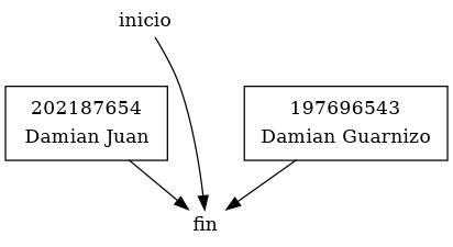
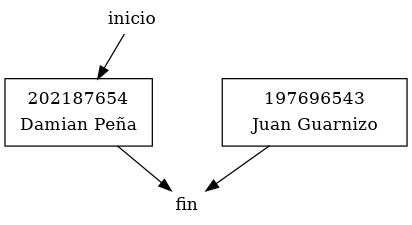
  digraph {
    rankdir=TB
    node [shape=none]
    n1 [height=0 label=inicio style=bold width=0]
-   n2 [label=<<TABLE border="0"><TR><TD ALIGN="CENTER">202187654</TD></TR><TR><TD ALIGN="CENTER">Damian Juan</TD></TR></TABLE>> shape=record]
+   n2 [label=<<TABLE border="0"><TR><TD ALIGN="CENTER">202187654</TD></TR><TR><TD ALIGN="CENTER">Damian Peña</TD></TR></TABLE>> shape=record]
    n3 [height=0 label=fin style=bold width=0]
-   n4 [label=<<TABLE border="0"><TR><TD ALIGN="CENTER">197696543</TD></TR><TR><TD ALIGN="CENTER">Damian Guarnizo</TD></TR></TABLE>> shape=record]
-   n1 -> n3
+   n4 [label=<<TABLE border="0"><TR><TD ALIGN="CENTER">197696543</TD></TR><TR><TD ALIGN="CENTER">Juan Guarnizo</TD></TR></TABLE>> shape=record]
+   n1 -> n2
    n2 -> n3
    n4 -> n3
  }
